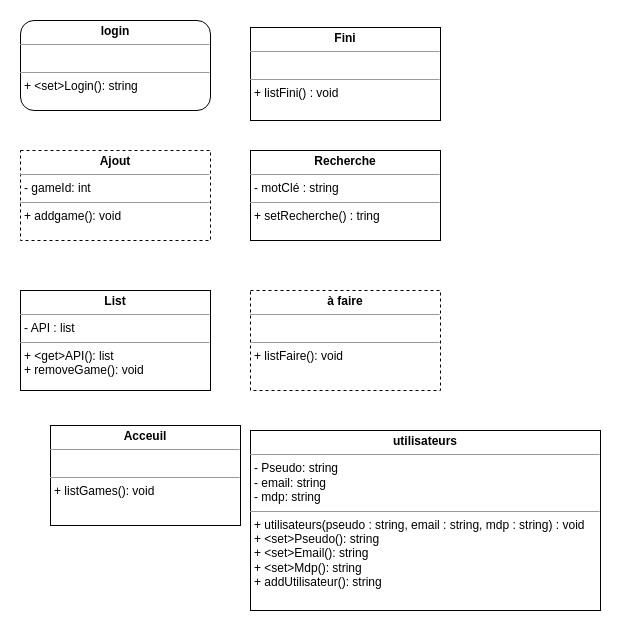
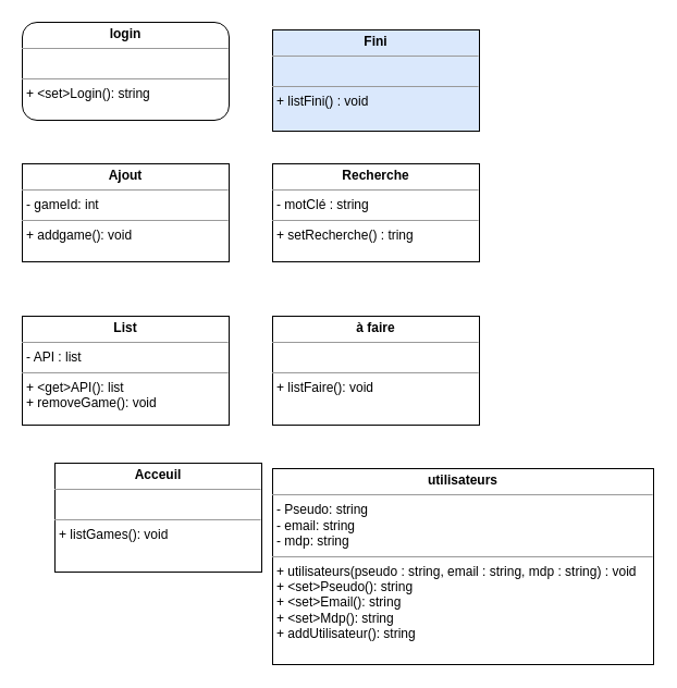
  <mxCell id="0" />
  <mxCell id="1" parent="0" />
- <mxCell id="2" value="&lt;p style=&quot;margin:0px;margin-top:4px;text-align:center;&quot;&gt;&lt;b&gt;Ajout&lt;/b&gt;&lt;/p&gt;&lt;hr size=&quot;1&quot;&gt;&lt;p style=&quot;margin:0px;margin-left:4px;&quot;&gt;- gameId: int&lt;/p&gt;&lt;hr size=&quot;1&quot;&gt;&lt;p style=&quot;margin:0px;margin-left:4px;&quot;&gt;+ addgame(): void&lt;br&gt;&lt;/p&gt;&lt;p style=&quot;margin:0px;margin-left:4px;&quot;&gt;&lt;br&gt;&lt;/p&gt;" style="verticalAlign=top;align=left;overflow=fill;fontSize=12;fontFamily=Helvetica;html=1;rounded=0;shadow=0;comic=0;labelBackgroundColor=none;strokeWidth=1;dashed=1;" parent="1" vertex="1"><mxGeometry x="20" y="150" width="190" height="90" as="geometry" /></mxCell>
+ <mxCell id="2" value="&lt;p style=&quot;margin:0px;margin-top:4px;text-align:center;&quot;&gt;&lt;b&gt;Ajout&lt;/b&gt;&lt;/p&gt;&lt;hr size=&quot;1&quot;&gt;&lt;p style=&quot;margin:0px;margin-left:4px;&quot;&gt;- gameId: int&lt;/p&gt;&lt;hr size=&quot;1&quot;&gt;&lt;p style=&quot;margin:0px;margin-left:4px;&quot;&gt;+ addgame(): void&lt;br&gt;&lt;/p&gt;&lt;p style=&quot;margin:0px;margin-left:4px;&quot;&gt;&lt;br&gt;&lt;/p&gt;" style="verticalAlign=top;align=left;overflow=fill;fontSize=12;fontFamily=Helvetica;html=1;rounded=0;shadow=0;comic=0;labelBackgroundColor=none;strokeWidth=1" parent="1" vertex="1"><mxGeometry x="20" y="150" width="190" height="90" as="geometry" /></mxCell>
  <mxCell id="3" value="&lt;p style=&quot;margin:0px;margin-top:4px;text-align:center;&quot;&gt;&lt;b&gt;List&lt;/b&gt;&lt;/p&gt;&lt;hr size=&quot;1&quot;&gt;&lt;p style=&quot;margin:0px;margin-left:4px;&quot;&gt;- API : list&amp;nbsp;&lt;/p&gt;&lt;hr size=&quot;1&quot;&gt;&lt;p style=&quot;margin:0px;margin-left:4px;&quot;&gt;+ &amp;lt;get&amp;gt;API(): list&lt;/p&gt;&lt;p style=&quot;margin:0px;margin-left:4px;&quot;&gt;+ removeGame(): void&lt;br&gt;&lt;br&gt;&lt;/p&gt;" style="verticalAlign=top;align=left;overflow=fill;fontSize=12;fontFamily=Helvetica;html=1;rounded=0;shadow=0;comic=0;labelBackgroundColor=none;strokeWidth=1" parent="1" vertex="1"><mxGeometry x="20" y="290" width="190" height="100" as="geometry" /></mxCell>
  <mxCell id="4" value="&lt;p style=&quot;margin:0px;margin-top:4px;text-align:center;&quot;&gt;&lt;b&gt;Acceuil&lt;/b&gt;&lt;/p&gt;&lt;hr size=&quot;1&quot;&gt;&lt;p style=&quot;margin:0px;margin-left:4px;&quot;&gt;&lt;br&gt;&lt;/p&gt;&lt;hr size=&quot;1&quot;&gt;&lt;p style=&quot;margin:0px;margin-left:4px;&quot;&gt;+ listGames(): void&lt;br&gt;&lt;br&gt;&lt;/p&gt;" style="verticalAlign=top;align=left;overflow=fill;fontSize=12;fontFamily=Helvetica;html=1;rounded=0;shadow=0;comic=0;labelBackgroundColor=none;strokeWidth=1" parent="1" vertex="1"><mxGeometry x="50" y="425" width="190" height="100" as="geometry" /></mxCell>
- <mxCell id="5" value="&lt;p style=&quot;margin:0px;margin-top:4px;text-align:center;&quot;&gt;&lt;b&gt;Fini&lt;/b&gt;&lt;/p&gt;&lt;hr size=&quot;1&quot;&gt;&lt;p style=&quot;margin:0px;margin-left:4px;&quot;&gt;&lt;br&gt;&lt;/p&gt;&lt;hr size=&quot;1&quot;&gt;&lt;p style=&quot;margin:0px;margin-left:4px;&quot;&gt;+ listFini() : void&lt;br&gt;&lt;/p&gt;" style="verticalAlign=top;align=left;overflow=fill;fontSize=12;fontFamily=Helvetica;html=1;rounded=0;shadow=0;comic=0;labelBackgroundColor=none;strokeWidth=1" parent="1" vertex="1"><mxGeometry x="250" y="27" width="190" height="93" as="geometry" /></mxCell>
+ <mxCell id="5" value="&lt;p style=&quot;margin:0px;margin-top:4px;text-align:center;&quot;&gt;&lt;b&gt;Fini&lt;/b&gt;&lt;/p&gt;&lt;hr size=&quot;1&quot;&gt;&lt;p style=&quot;margin:0px;margin-left:4px;&quot;&gt;&lt;br&gt;&lt;/p&gt;&lt;hr size=&quot;1&quot;&gt;&lt;p style=&quot;margin:0px;margin-left:4px;&quot;&gt;+ listFini() : void&lt;br&gt;&lt;/p&gt;" style="verticalAlign=top;align=left;overflow=fill;fontSize=12;fontFamily=Helvetica;html=1;rounded=0;shadow=0;comic=0;labelBackgroundColor=none;strokeWidth=1;fillColor=#dae8fc;" parent="1" vertex="1"><mxGeometry x="250" y="27" width="190" height="93" as="geometry" /></mxCell>
  <mxCell id="6" value="&lt;p style=&quot;margin:0px;margin-top:4px;text-align:center;&quot;&gt;&lt;b&gt;Recherche&lt;/b&gt;&lt;/p&gt;&lt;hr size=&quot;1&quot;&gt;&lt;p style=&quot;margin:0px;margin-left:4px;&quot;&gt;- motClé : string&lt;br&gt;&lt;/p&gt;&lt;hr size=&quot;1&quot;&gt;&lt;p style=&quot;margin:0px;margin-left:4px;&quot;&gt;+ setRecherche() : tring&lt;br&gt;&lt;br&gt;&lt;/p&gt;" style="verticalAlign=top;align=left;overflow=fill;fontSize=12;fontFamily=Helvetica;html=1;rounded=0;shadow=0;comic=0;labelBackgroundColor=none;strokeWidth=1" parent="1" vertex="1"><mxGeometry x="250" y="150" width="190" height="90" as="geometry" /></mxCell>
- <mxCell id="7" value="&lt;p style=&quot;margin:0px;margin-top:4px;text-align:center;&quot;&gt;&lt;b&gt;à faire&lt;/b&gt;&lt;/p&gt;&lt;hr size=&quot;1&quot;&gt;&lt;p style=&quot;margin:0px;margin-left:4px;&quot;&gt;&lt;br&gt;&lt;/p&gt;&lt;hr size=&quot;1&quot;&gt;&lt;p style=&quot;margin:0px;margin-left:4px;&quot;&gt;+ listFaire(): void&lt;br&gt;&lt;br&gt;&lt;/p&gt;" style="verticalAlign=top;align=left;overflow=fill;fontSize=12;fontFamily=Helvetica;html=1;rounded=0;shadow=0;comic=0;labelBackgroundColor=none;strokeWidth=1;dashed=1;" parent="1" vertex="1"><mxGeometry x="250" y="290" width="190" height="100" as="geometry" /></mxCell>
+ <mxCell id="7" value="&lt;p style=&quot;margin:0px;margin-top:4px;text-align:center;&quot;&gt;&lt;b&gt;à faire&lt;/b&gt;&lt;/p&gt;&lt;hr size=&quot;1&quot;&gt;&lt;p style=&quot;margin:0px;margin-left:4px;&quot;&gt;&lt;br&gt;&lt;/p&gt;&lt;hr size=&quot;1&quot;&gt;&lt;p style=&quot;margin:0px;margin-left:4px;&quot;&gt;+ listFaire(): void&lt;br&gt;&lt;br&gt;&lt;/p&gt;" style="verticalAlign=top;align=left;overflow=fill;fontSize=12;fontFamily=Helvetica;html=1;rounded=0;shadow=0;comic=0;labelBackgroundColor=none;strokeWidth=1" parent="1" vertex="1"><mxGeometry x="250" y="290" width="190" height="100" as="geometry" /></mxCell>
  <mxCell id="8" value="&lt;p style=&quot;margin:0px;margin-top:4px;text-align:center;&quot;&gt;&lt;b&gt;utilisateurs&lt;/b&gt;&lt;/p&gt;&lt;hr size=&quot;1&quot;&gt;&lt;p style=&quot;margin: 0px 0px 0px 4px;&quot;&gt;- Pseudo: string&lt;br&gt;- email: string&lt;/p&gt;&lt;p style=&quot;margin: 0px 0px 0px 4px;&quot;&gt;- mdp: string&lt;/p&gt;&lt;hr size=&quot;1&quot;&gt;&lt;p style=&quot;margin:0px;margin-left:4px;&quot;&gt;+ utilisateurs(pseudo : string, email : string, mdp : string) : void&lt;/p&gt;&lt;p style=&quot;margin:0px;margin-left:4px;&quot;&gt;+ &amp;lt;set&amp;gt;Pseudo(): string&lt;br&gt;+ &amp;lt;set&amp;gt;Email(): string&lt;/p&gt;&lt;p style=&quot;margin:0px;margin-left:4px;&quot;&gt;+ &amp;lt;set&amp;gt;Mdp(): string&lt;/p&gt;&lt;p style=&quot;margin:0px;margin-left:4px;&quot;&gt;+ addUtilisateur(): string&lt;/p&gt;" style="verticalAlign=top;align=left;overflow=fill;fontSize=12;fontFamily=Helvetica;html=1;rounded=0;shadow=0;comic=0;labelBackgroundColor=none;strokeWidth=1" parent="1" vertex="1"><mxGeometry x="250" y="430" width="350" height="180" as="geometry" /></mxCell>
  <mxCell id="9" value="&lt;p style=&quot;margin:0px;margin-top:4px;text-align:center;&quot;&gt;&lt;b&gt;login&lt;/b&gt;&lt;/p&gt;&lt;hr size=&quot;1&quot;&gt;&lt;p style=&quot;margin:0px;margin-left:4px;&quot;&gt;&lt;br&gt;&lt;/p&gt;&lt;hr size=&quot;1&quot;&gt;&lt;p style=&quot;margin:0px;margin-left:4px;&quot;&gt;+ &amp;lt;set&amp;gt;Login(): string&lt;br&gt;&lt;br&gt;&lt;/p&gt;" style="verticalAlign=top;align=left;overflow=fill;fontSize=12;fontFamily=Helvetica;html=1;shadow=0;comic=0;labelBackgroundColor=none;strokeWidth=1;rounded=1;" parent="1" vertex="1"><mxGeometry x="20" y="20" width="190" height="90" as="geometry" /></mxCell>
